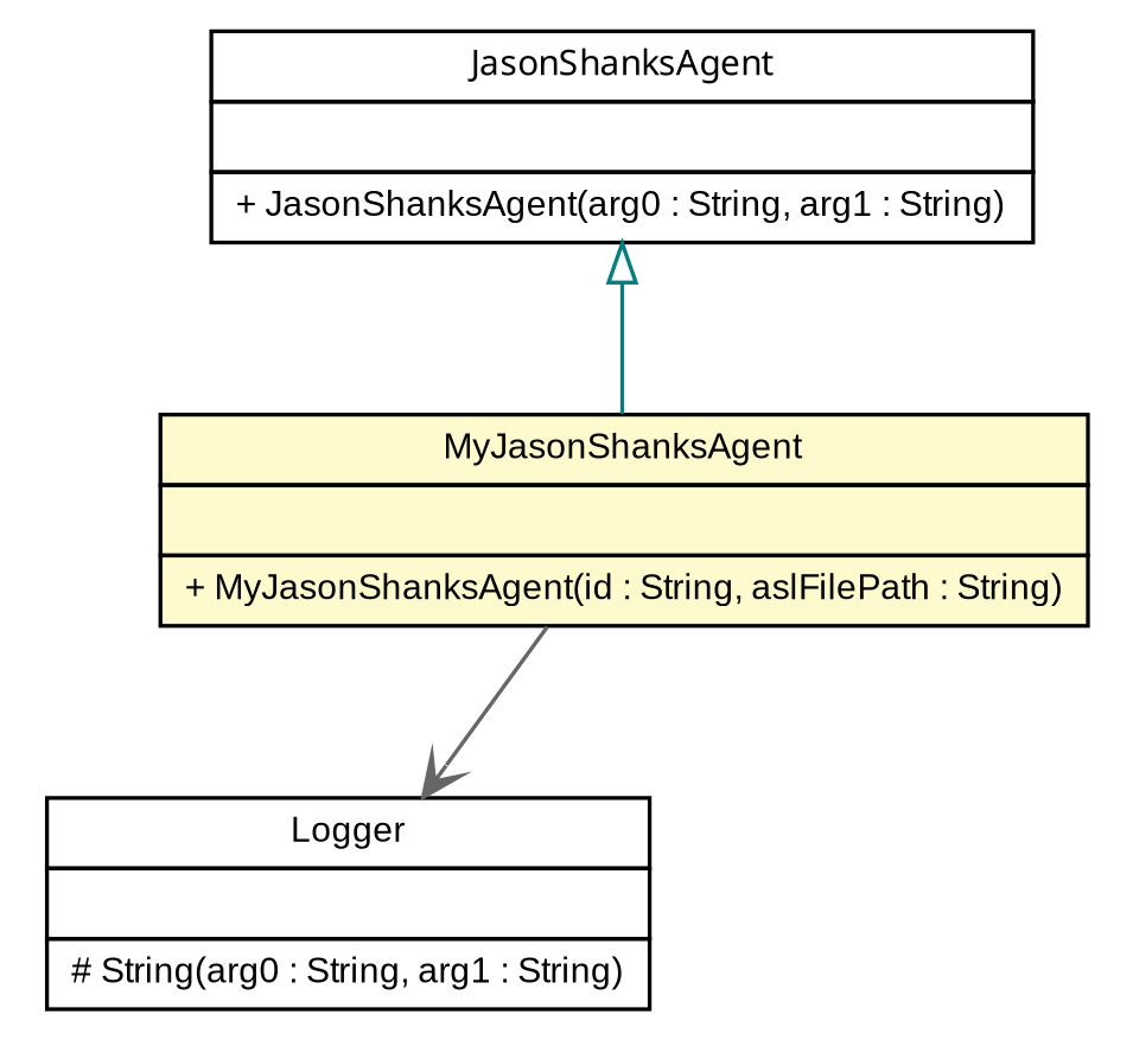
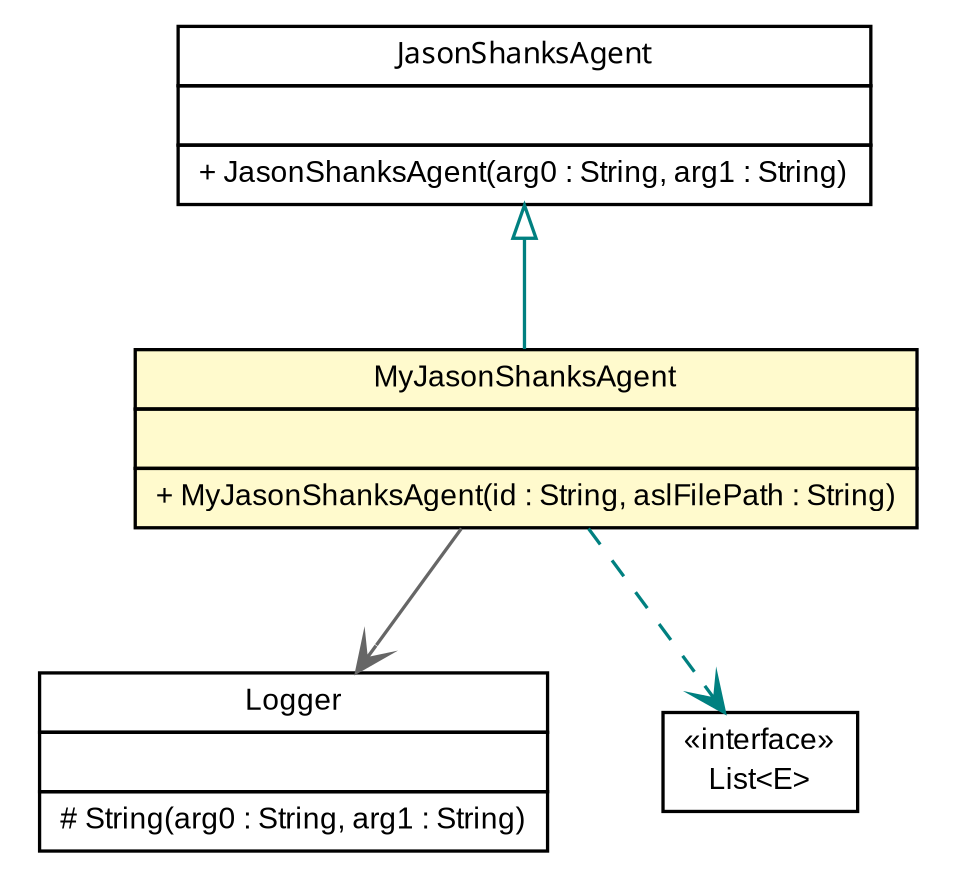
  digraph {
    nodesep=0.25
    ranksep=0.5
    node [fontcolor=black fontname=arial fontsize=9.0 shape=plaintext]
    edge [arrowhead=open color=teal fontcolor=black fontname=arial fontsize=10.0 headport=p labelfontname=arial labelfontsize=10 tailport=p]
    n1 [label=<<table title="es.upm.dit.gsi.shanks.agent.test.MyJasonShanksAgent" border="0" cellborder="1" cellspacing="0" cellpadding="2" port="p" bgcolor="lemonChiffon" href="./MyJasonShanksAgent.html"> 		<tr><td><table border="0" cellspacing="0" cellpadding="1"> <tr><td align="center" balign="center"> MyJasonShanksAgent </td></tr> 		</table></td></tr> 		<tr><td><table border="0" cellspacing="0" cellpadding="1"> <tr><td align="left" balign="left">  </td></tr> 		</table></td></tr> 		<tr><td><table border="0" cellspacing="0" cellpadding="1"> <tr><td align="left" balign="left"> + MyJasonShanksAgent(id : String, aslFilePath : String) </td></tr> 		</table></td></tr> 		</table>>]
    n2 [label=<<table title="java.util.logging.Logger" border="0" cellborder="1" cellspacing="0" cellpadding="2" port="p" href="http://java.sun.com/j2se/1.4.2/docs/api/java/util/logging/Logger.html"> 		<tr><td><table border="0" cellspacing="0" cellpadding="1"> <tr><td align="center" balign="center"> Logger </td></tr> 		</table></td></tr> 		<tr><td><table border="0" cellspacing="0" cellpadding="1"> <tr><td align="left" balign="left">  </td></tr> 		</table></td></tr> 		<tr><td><table border="0" cellspacing="0" cellpadding="1"> <tr><td align="left" balign="left"> # String(arg0 : String, arg1 : String) </td></tr> 		</table></td></tr> 		</table>>]
+   n3 [label=<<table title="java.util.List" border="0" cellborder="1" cellspacing="0" cellpadding="2" port="p" href="http://java.sun.com/j2se/1.4.2/docs/api/java/util/List.html"> 		<tr><td><table border="0" cellspacing="0" cellpadding="1"> <tr><td align="center" balign="center"> &#171;interface&#187; </td></tr> <tr><td align="center" balign="center"> List&lt;E&gt; </td></tr> 		</table></td></tr> 		</table>>]
    n4 [label=<<table title="es.upm.dit.gsi.shanks.agent.JasonShanksAgent" border="0" cellborder="1" cellspacing="0" cellpadding="2" port="p" href="http://java.sun.com/j2se/1.4.2/docs/api/es/upm/dit/gsi/shanks/agent/JasonShanksAgent.html"> 		<tr><td><table border="0" cellspacing="0" cellpadding="1"> <tr><td align="center" balign="center"><font face="ariali"> JasonShanksAgent </font></td></tr> 		</table></td></tr> 		<tr><td><table border="0" cellspacing="0" cellpadding="1"> <tr><td align="left" balign="left">  </td></tr> 		</table></td></tr> 		<tr><td><table border="0" cellspacing="0" cellpadding="1"> <tr><td align="left" balign="left"> + JasonShanksAgent(arg0 : String, arg1 : String) </td></tr> 		</table></td></tr> 		</table>>]
    n1 -> n2 [color=gray40]
+   n1 -> n3 [style=dashed]
    n4 -> n1 [arrowtail=empty dir=back fontsize=10 arrowhead="" fontcolor=""]
  }
